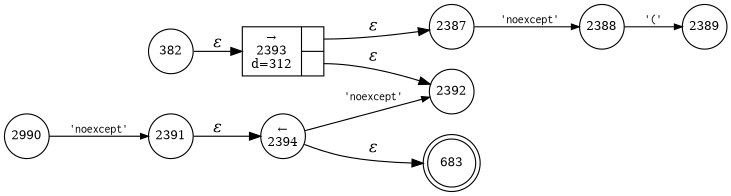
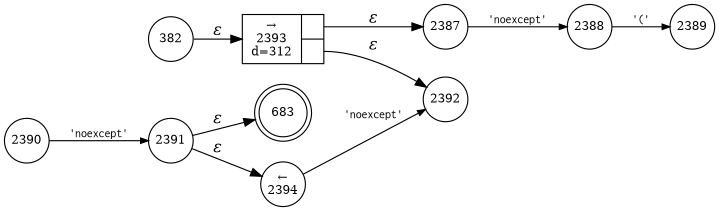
  digraph {
    rankdir=LR
    node [fixedsize=true fontsize=11 shape=circle peripheries=1]
    edge [fontname="Times-Italic"]
    n1 [label=683 shape=doublecircle width=.6 peripheries=""]
    n2 [label=2387 width=.55]
    n3 [label=2388 width=.55]
    n4 [label=2389 width=.55]
-   n5 [label=2990 width=.55]
+   n5 [label=2390 width=.55]
    n6 [label=2391 width=.55]
    n7 [label="&larr;\n2394" width=.55]
    n8 [label=2392 width=.55]
    n9 [fixedsize=false label="{&rarr;\n2393\nd=312|{<p0>|<p1>}}" shape=record]
    n10 [label=382 width=.55]
    n2 -> n3 [arrowhead=normal arrowsize=.7 fontname=Courier fontsize=11 label="'noexcept'"]
    n3 -> n4 [arrowhead=normal arrowsize=.7 fontname=Courier fontsize=11 label="'('"]
    n5 -> n6 [arrowhead=normal arrowsize=.7 fontname=Courier fontsize=11 label="'noexcept'"]
    n6 -> n7 [label="&epsilon;"]
-   n7 -> n1 [label="&epsilon;"]
+   n6 -> n1 [label="&epsilon;"]
    n7 -> n8 [arrowhead=normal arrowsize=.7 fontname=Courier fontsize=11 label="'noexcept'"]
    n9 -> n2 [label="&epsilon;" tailport=p0]
    n9 -> n8 [label="&epsilon;" tailport=p1]
    n10 -> n9 [label="&epsilon;"]
  }
